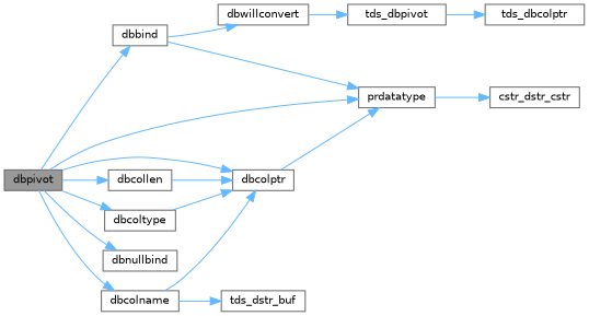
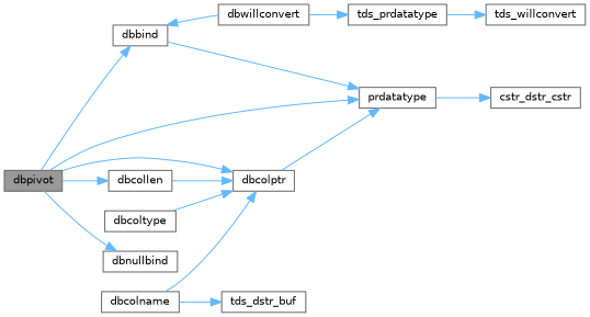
  digraph {
    rankdir=LR
    node [color=grey40 fillcolor=white fontname=Helvetica fontsize=10 shape=box style=filled]
    edge [color=steelblue1 fontname=Helvetica fontsize=10 labelfontname=Helvetica labelfontsize=10 style=solid]
    n1 [color=gray40 fillcolor=grey60 fontcolor=black height=0.2 label=dbpivot width=0.4]
    n2 [height=0.2 label=dbbind width=0.4]
    n3 [height=0.2 label=prdatatype width=0.4]
    n4 [height=0.2 label=dbcollen width=0.4]
    n5 [height=0.2 label=dbcolname width=0.4]
    n6 [height=0.2 label=dbcoltype width=0.4]
    n7 [height=0.2 label=dbnullbind width=0.4]
    n8 [height=0.2 label=dbcolptr width=0.4]
    n9 [height=0.2 label=dbwillconvert width=0.4]
    n10 [height=0.2 label=cstr_dstr_cstr width=0.4]
    n11 [height=0.2 label=tds_dstr_buf width=0.4]
-   n12 [height=0.2 label=tds_dbpivot width=0.4]
-   n13 [height=0.2 label=tds_dbcolptr width=0.4]
+   n12 [height=0.2 label=tds_prdatatype width=0.4]
+   n13 [height=0.2 label=tds_willconvert width=0.4]
    n1 -> n2
    n1 -> n3
    n1 -> n4
-   n1 -> n5
-   n1 -> n6
    n1 -> n7
    n1 -> n8
    n2 -> n3
-   n2 -> n9
+   n9 -> n2
    n3 -> n10
    n4 -> n8
    n5 -> n8
    n5 -> n11
    n6 -> n8
    n8 -> n3
    n9 -> n12
    n12 -> n13
  }
